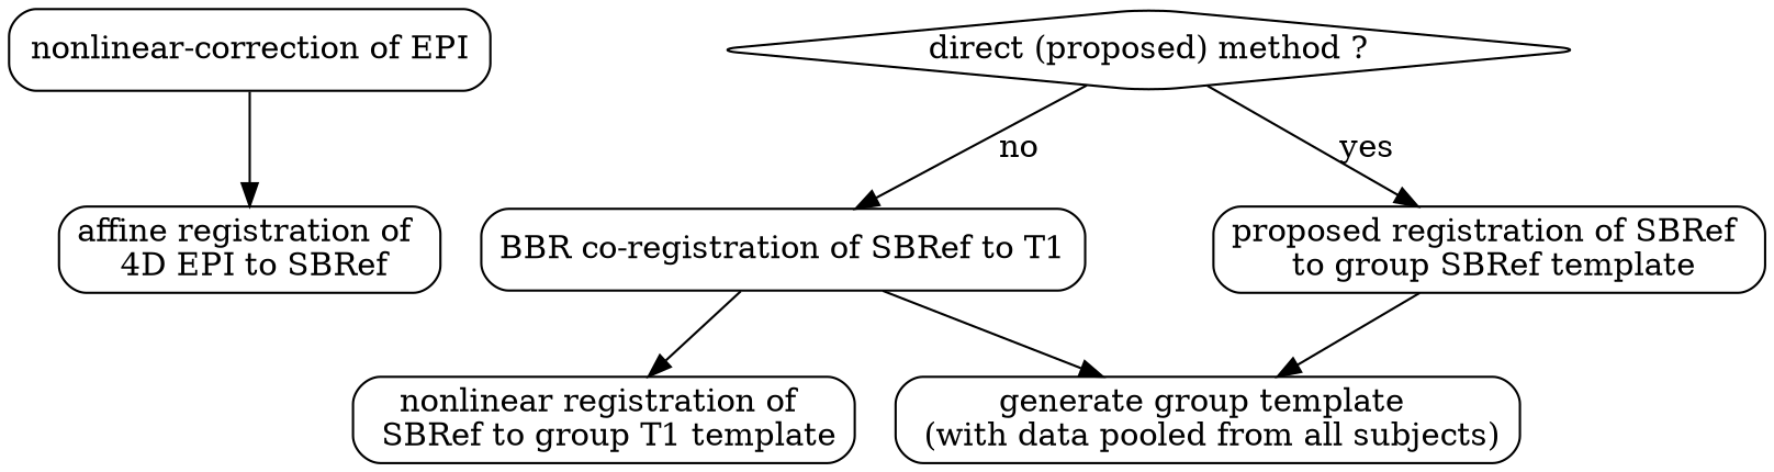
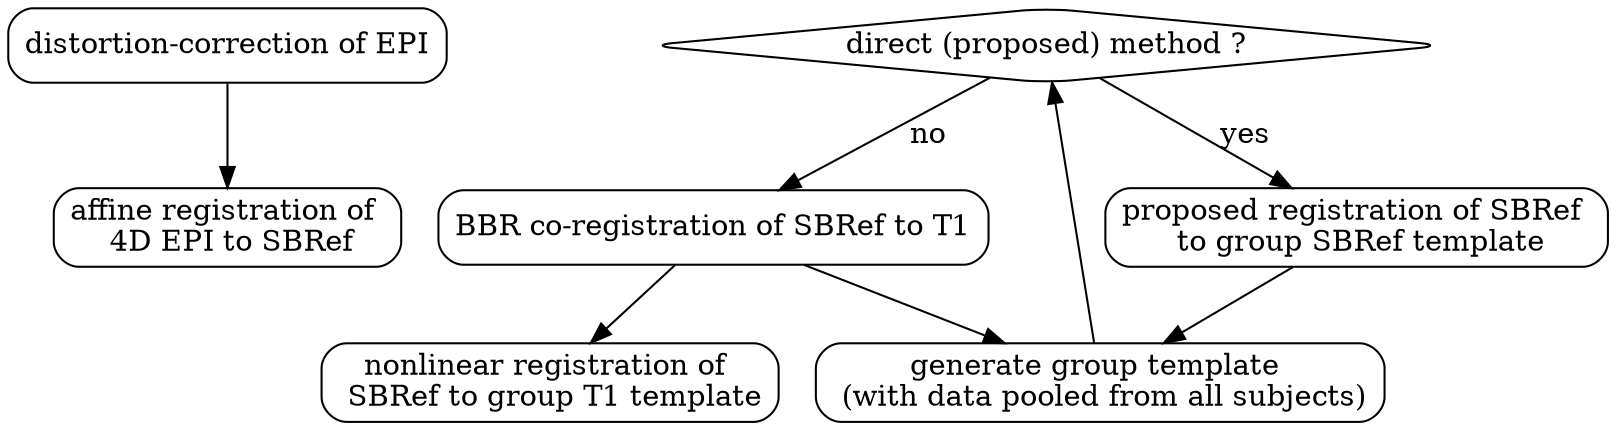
  digraph {
    node [shape=rectangle style=rounded]
-   n1 [label="nonlinear-correction of EPI"]
+   n1 [label="distortion-correction of EPI"]
    n2 [label="affine registration of \n 4D EPI to SBRef"]
    n3 [label="direct (proposed) method ?" shape=diamond]
    n4 [label="proposed registration of SBRef \n to group SBRef template"]
    n5 [label="BBR co-registration of SBRef to T1"]
    n6 [label="generate group template \n (with data pooled from all subjects)"]
    n7 [label="nonlinear registration of \n SBRef to group T1 template"]
    n1 -> n2
    n3 -> n4 [label=yes]
    n3 -> n5 [label=no]
    n4 -> n6
    n5 -> n6
    n5 -> n7
+   n6 -> n3
  }
